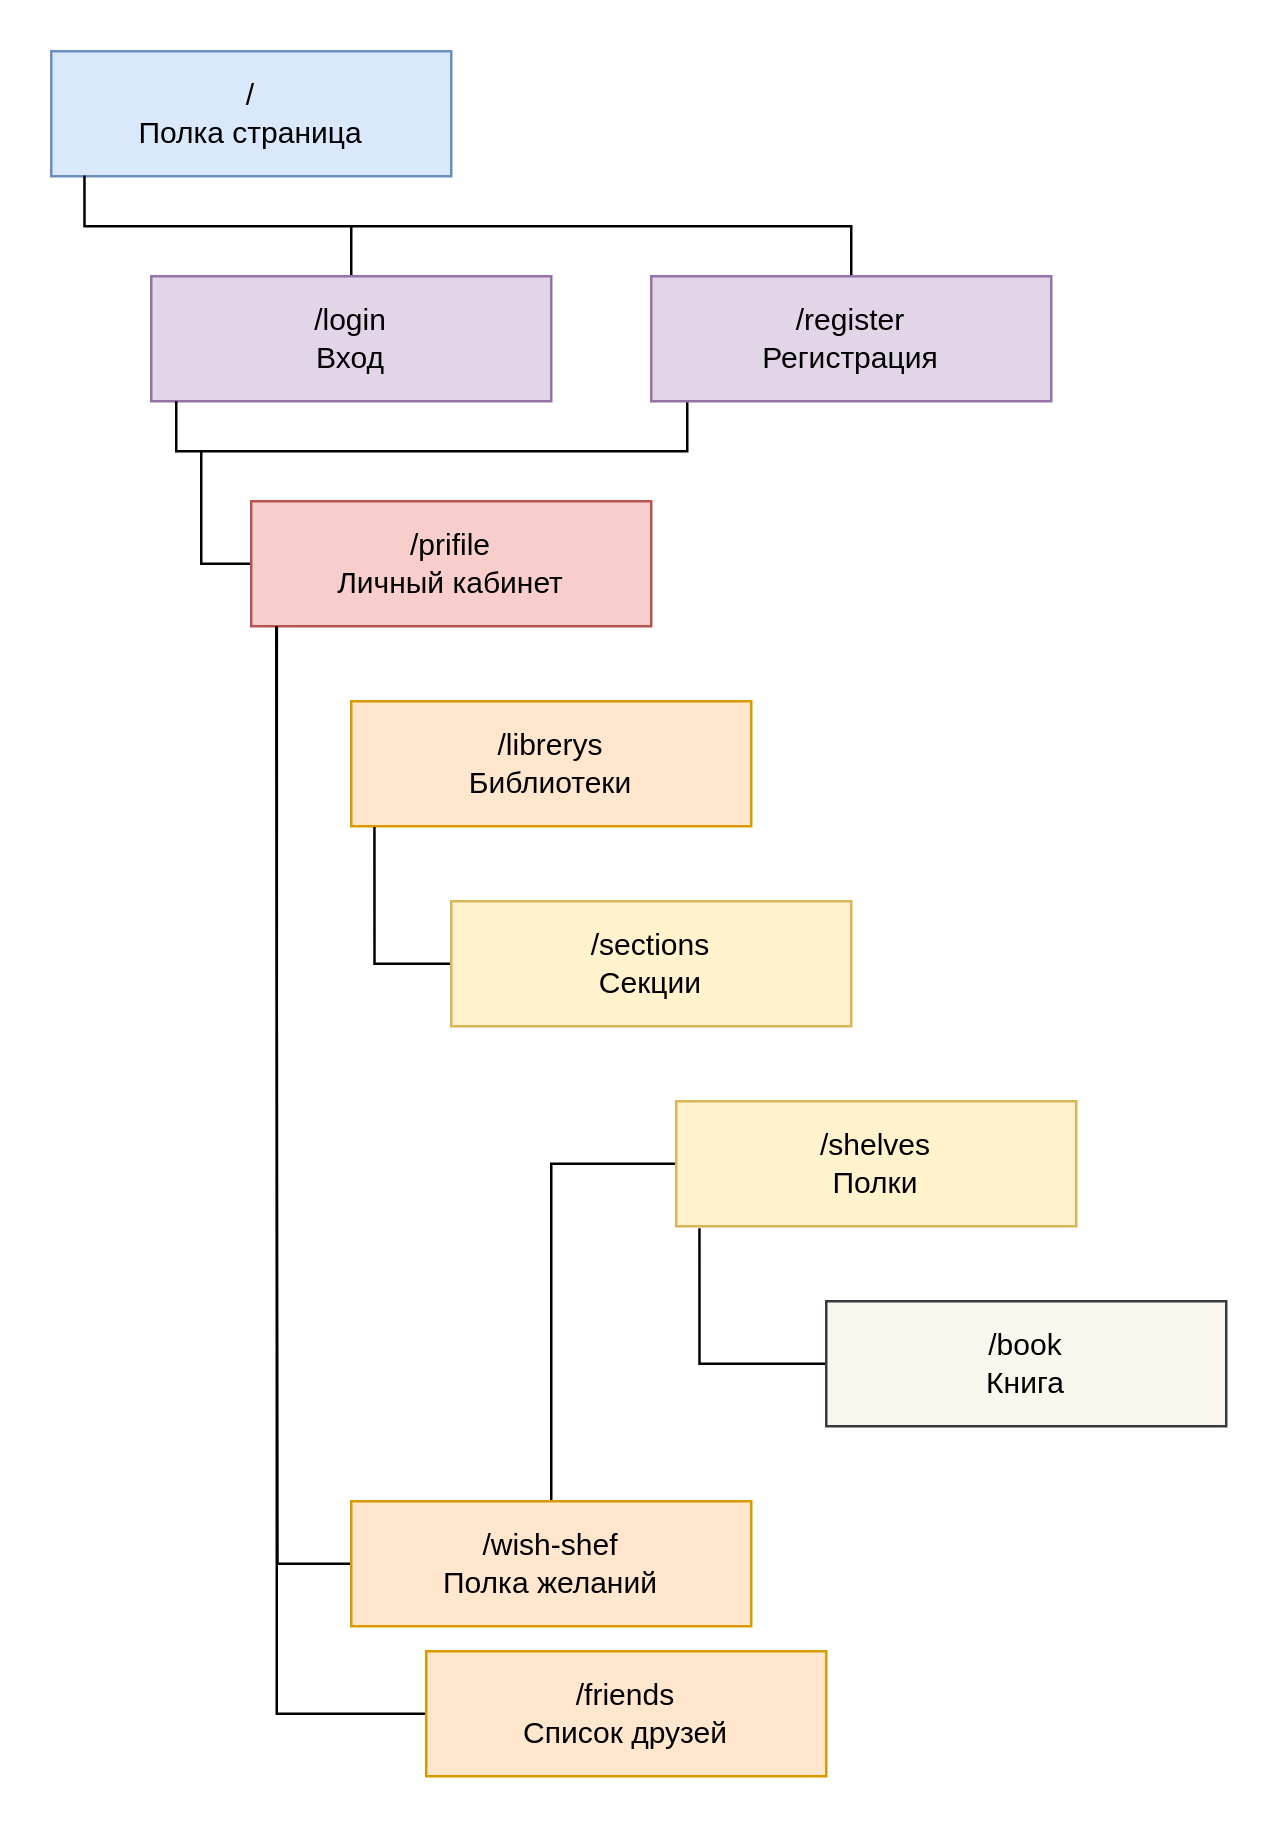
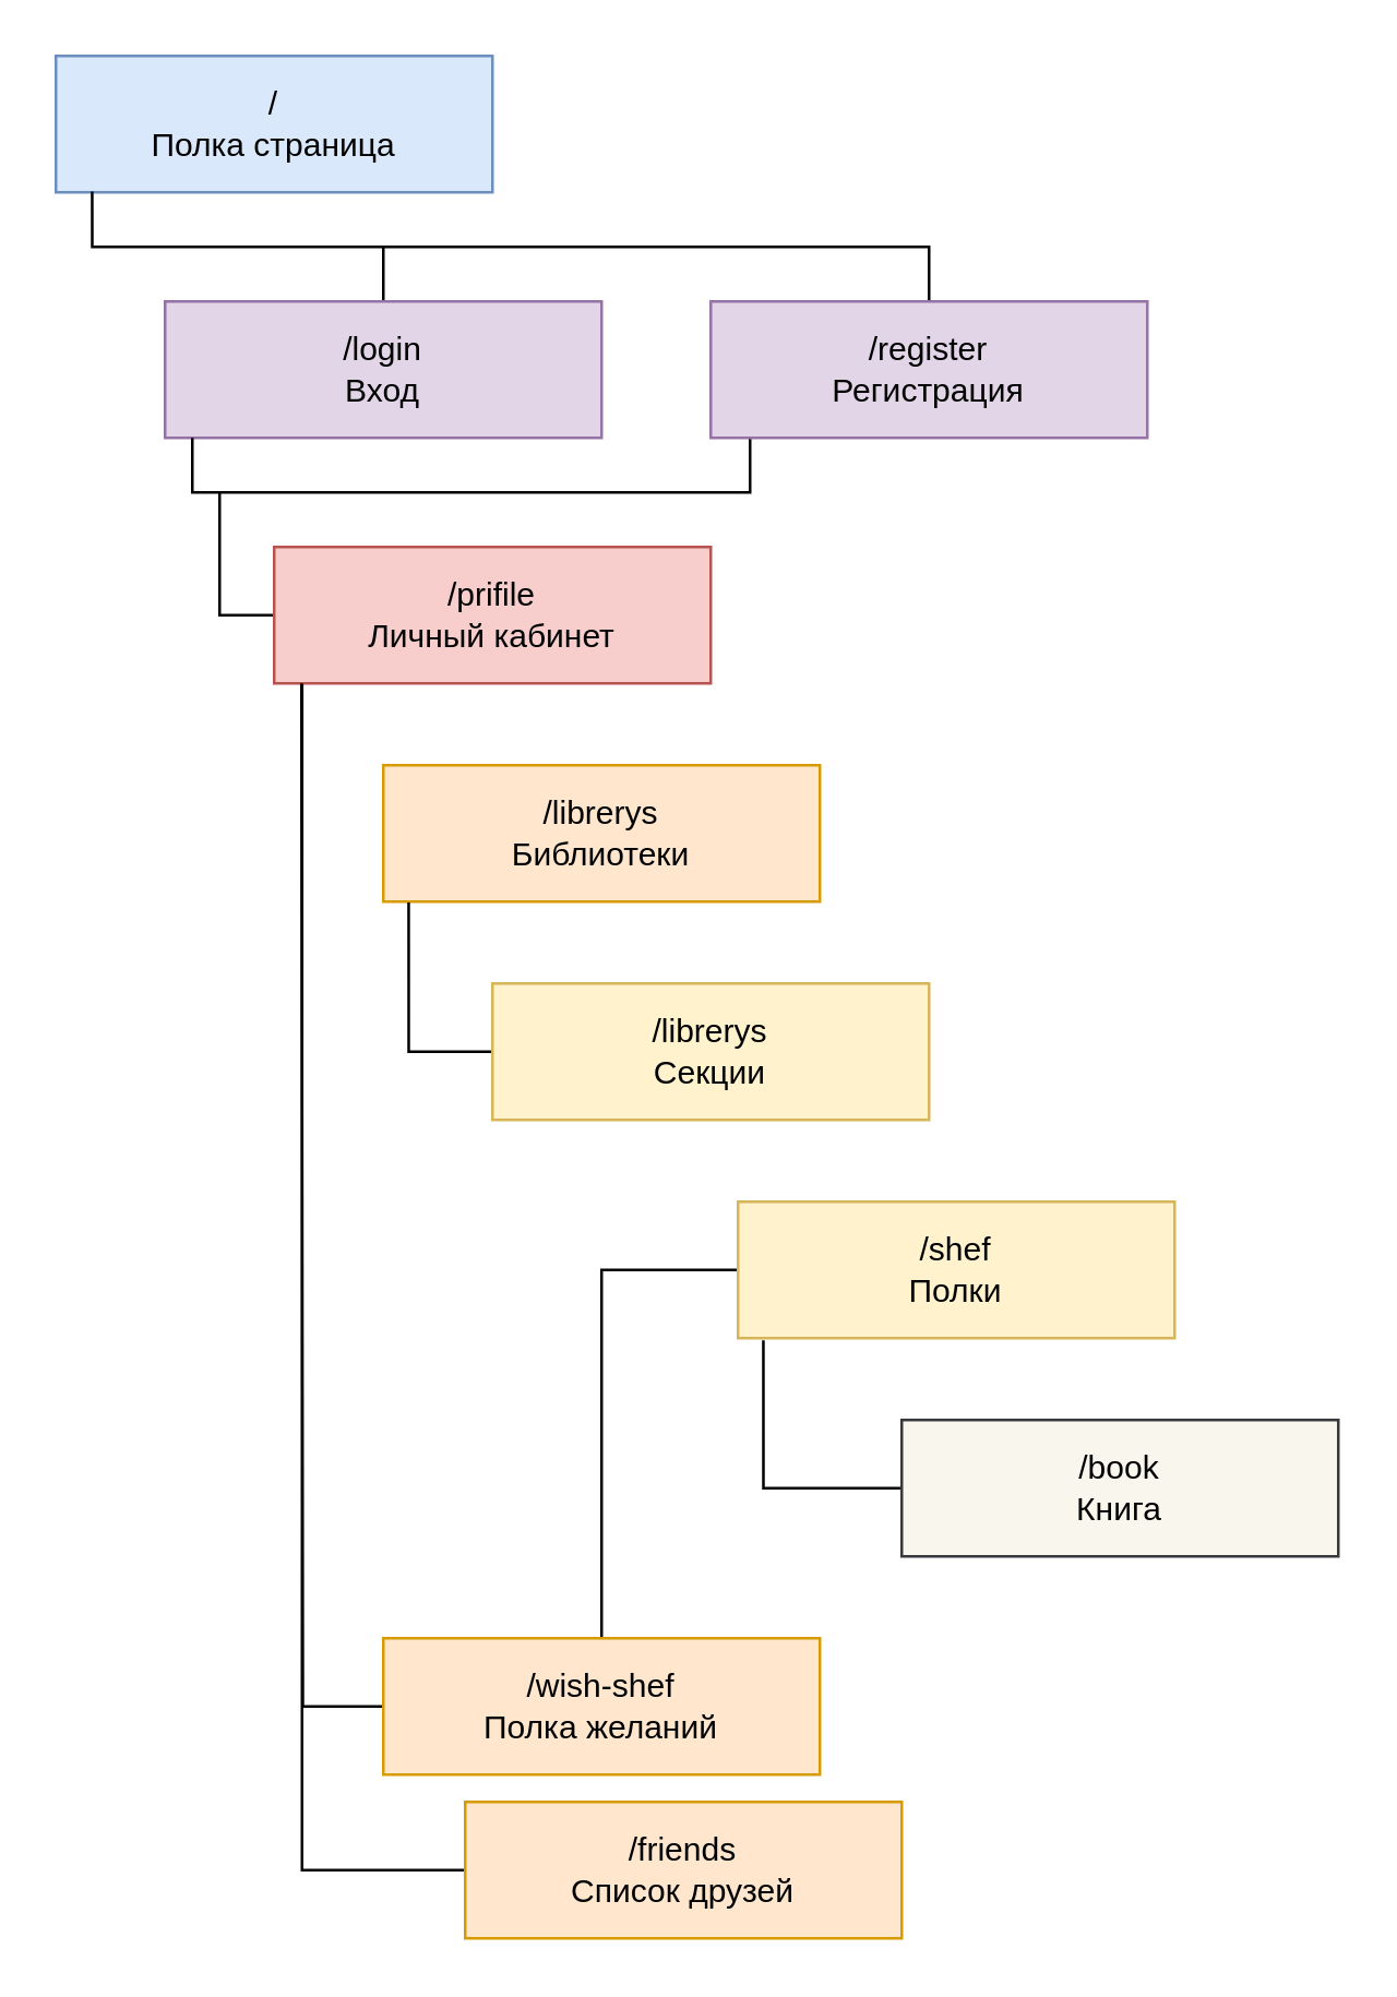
  <mxCell id="0" />
  <mxCell id="1" parent="0" />
  <mxCell id="2" value="/&lt;br&gt;Полка страница" style="rounded=0;whiteSpace=wrap;html=1;fillColor=#dae8fc;strokeColor=#6c8ebf;" parent="1" vertex="1"><mxGeometry x="20" y="20" width="160" height="50" as="geometry" /></mxCell>
  <mxCell id="3" style="edgeStyle=orthogonalEdgeStyle;rounded=0;orthogonalLoop=1;jettySize=auto;html=1;exitX=0.5;exitY=0;exitDx=0;exitDy=0;entryX=0.083;entryY=0.994;entryDx=0;entryDy=0;entryPerimeter=0;endArrow=none;endFill=0;" parent="1" source="7" target="2" edge="1"><mxGeometry relative="1" as="geometry"><Array as="points"><mxPoint x="340" y="90" /><mxPoint x="33" y="90" /></Array></mxGeometry></mxCell>
  <mxCell id="4" style="edgeStyle=orthogonalEdgeStyle;rounded=0;orthogonalLoop=1;jettySize=auto;html=1;exitX=0.5;exitY=0;exitDx=0;exitDy=0;endArrow=none;endFill=0;" parent="1" source="5" edge="1"><mxGeometry relative="1" as="geometry"><mxPoint x="140" y="90" as="targetPoint" /></mxGeometry></mxCell>
  <mxCell id="5" value="/login&lt;br&gt;Вход" style="rounded=0;whiteSpace=wrap;html=1;fillColor=#e1d5e7;strokeColor=#9673a6;" parent="1" vertex="1"><mxGeometry x="60" y="110" width="160" height="50" as="geometry" /></mxCell>
  <mxCell id="6" style="edgeStyle=orthogonalEdgeStyle;rounded=0;orthogonalLoop=1;jettySize=auto;html=1;exitX=0.09;exitY=0.988;exitDx=0;exitDy=0;endArrow=none;endFill=0;exitPerimeter=0;" parent="1" source="7" edge="1"><mxGeometry relative="1" as="geometry"><mxPoint x="70" y="160" as="targetPoint" /><Array as="points"><mxPoint x="274" y="180" /><mxPoint x="70" y="180" /></Array></mxGeometry></mxCell>
  <mxCell id="7" value="/register&lt;br&gt;Регистрация" style="rounded=0;whiteSpace=wrap;html=1;fillColor=#e1d5e7;strokeColor=#9673a6;" parent="1" vertex="1"><mxGeometry x="260" y="110" width="160" height="50" as="geometry" /></mxCell>
  <mxCell id="8" style="edgeStyle=orthogonalEdgeStyle;rounded=0;orthogonalLoop=1;jettySize=auto;html=1;exitX=0;exitY=0.5;exitDx=0;exitDy=0;endArrow=none;endFill=0;" parent="1" source="9" edge="1"><mxGeometry relative="1" as="geometry"><mxPoint x="80" y="180" as="targetPoint" /></mxGeometry></mxCell>
  <mxCell id="9" value="/prifile&lt;br&gt;Личный кабинет" style="rounded=0;whiteSpace=wrap;html=1;fillColor=#f8cecc;strokeColor=#b85450;" parent="1" vertex="1"><mxGeometry x="100" y="200" width="160" height="50" as="geometry" /></mxCell>
  <mxCell id="10" value="/librerys&lt;br&gt;Библиотеки" style="rounded=0;whiteSpace=wrap;html=1;fillColor=#ffe6cc;strokeColor=#d79b00;" parent="1" vertex="1"><mxGeometry x="140" y="280" width="160" height="50" as="geometry" /></mxCell>
  <mxCell id="11" style="edgeStyle=orthogonalEdgeStyle;rounded=0;orthogonalLoop=1;jettySize=auto;html=1;exitX=0;exitY=0.5;exitDx=0;exitDy=0;entryX=0.058;entryY=1.006;entryDx=0;entryDy=0;entryPerimeter=0;startArrow=none;startFill=0;endArrow=none;endFill=0;" edge="1" parent="1" source="12" target="10"><mxGeometry relative="1" as="geometry" /></mxCell>
- <mxCell id="12" value="/sections&lt;br&gt;Секции" style="rounded=0;whiteSpace=wrap;html=1;fillColor=#fff2cc;strokeColor=#d6b656;" parent="1" vertex="1"><mxGeometry x="180" y="360" width="160" height="50" as="geometry" /></mxCell>
+ <mxCell id="12" value="/librerys&lt;br&gt;Секции" style="rounded=0;whiteSpace=wrap;html=1;fillColor=#fff2cc;strokeColor=#d6b656;" parent="1" vertex="1"><mxGeometry x="180" y="360" width="160" height="50" as="geometry" /></mxCell>
  <mxCell id="13" style="edgeStyle=orthogonalEdgeStyle;rounded=0;orthogonalLoop=1;jettySize=auto;html=1;exitX=0;exitY=0.5;exitDx=0;exitDy=0;startArrow=none;startFill=0;endArrow=none;endFill=0;" edge="1" parent="1" source="14" target="16"><mxGeometry relative="1" as="geometry" /></mxCell>
- <mxCell id="14" value="/shelves&lt;br&gt;Полки" style="rounded=0;whiteSpace=wrap;html=1;fillColor=#fff2cc;strokeColor=#d6b656;" parent="1" vertex="1"><mxGeometry x="270" y="440" width="160" height="50" as="geometry" /></mxCell>
+ <mxCell id="14" value="/shef&lt;br&gt;Полки" style="rounded=0;whiteSpace=wrap;html=1;fillColor=#fff2cc;strokeColor=#d6b656;" parent="1" vertex="1"><mxGeometry x="270" y="440" width="160" height="50" as="geometry" /></mxCell>
  <mxCell id="15" style="edgeStyle=orthogonalEdgeStyle;rounded=0;orthogonalLoop=1;jettySize=auto;html=1;exitX=0;exitY=0.5;exitDx=0;exitDy=0;endArrow=none;endFill=0;" parent="1" source="16" edge="1"><mxGeometry relative="1" as="geometry"><mxPoint x="110" y="250" as="targetPoint" /></mxGeometry></mxCell>
  <mxCell id="16" value="/wish-shef&lt;br&gt;Полка желаний" style="rounded=0;whiteSpace=wrap;html=1;fillColor=#ffe6cc;strokeColor=#d79b00;" parent="1" vertex="1"><mxGeometry x="140" y="600" width="160" height="50" as="geometry" /></mxCell>
  <mxCell id="17" style="edgeStyle=orthogonalEdgeStyle;rounded=0;orthogonalLoop=1;jettySize=auto;html=1;exitX=0;exitY=0.5;exitDx=0;exitDy=0;entryX=0.064;entryY=1.003;entryDx=0;entryDy=0;entryPerimeter=0;endArrow=none;endFill=0;" parent="1" source="18" target="9" edge="1"><mxGeometry relative="1" as="geometry" /></mxCell>
  <mxCell id="18" value="/friends&lt;br&gt;Список друзей" style="rounded=0;whiteSpace=wrap;html=1;fillColor=#ffe6cc;strokeColor=#d79b00;" parent="1" vertex="1"><mxGeometry x="170" y="660" width="160" height="50" as="geometry" /></mxCell>
  <mxCell id="19" style="edgeStyle=orthogonalEdgeStyle;rounded=0;orthogonalLoop=1;jettySize=auto;html=1;exitX=0;exitY=0.5;exitDx=0;exitDy=0;entryX=0.058;entryY=1.016;entryDx=0;entryDy=0;entryPerimeter=0;startArrow=none;startFill=0;endArrow=none;endFill=0;" edge="1" parent="1" source="20" target="14"><mxGeometry relative="1" as="geometry" /></mxCell>
  <mxCell id="20" value="/book&lt;br&gt;Книга" style="rounded=0;whiteSpace=wrap;html=1;fillColor=#f9f7ed;strokeColor=#36393d;" vertex="1" parent="1"><mxGeometry x="330" y="520" width="160" height="50" as="geometry" /></mxCell>
